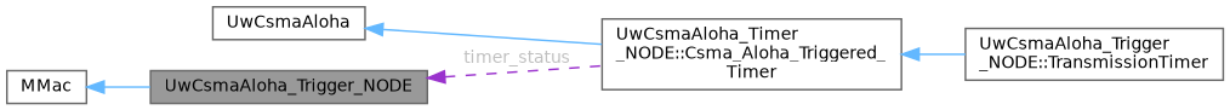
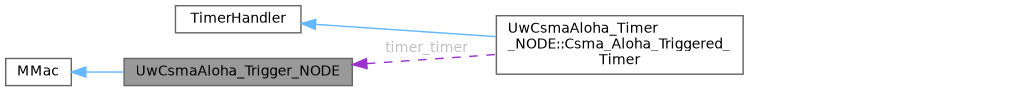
  digraph {
    fontname="DejaVu Sans"
    rankdir=LR
    node [color=gray40 fillcolor=white fontname="DejaVu Sans" fontsize=10 shape=box style=filled]
    edge [color=steelblue1 dir=back fontname="DejaVu Sans" fontsize=10 labelfontname=Helvetica labelfontsize=10 style=solid]
    n1 [fillcolor=grey60 fontcolor=black height=0.2 label=UwCsmaAloha_Trigger_NODE width=0.4]
    n2 [height=0.2 label="UwCsmaAloha_Timer\l_NODE::Csma_Aloha_Triggered_\lTimer" width=0.4]
-   n3 [height=0.2 label="UwCsmaAloha_Trigger\l_NODE::TransmissionTimer" width=0.4]
    n4 [height=0.2 label=MMac width=0.4]
-   n5 [height=0.2 label=UwCsmaAloha width=0.4]
-   n1 -> n2 [color=darkorchid3 fontcolor=grey label=" timer_status" style=dashed]
-   n2 -> n3
+   n5 [height=0.2 label=TimerHandler width=0.4]
+   n1 -> n2 [color=darkorchid3 fontcolor=grey label=" timer_timer" style=dashed]
    n4 -> n1
    n5 -> n2
  }
